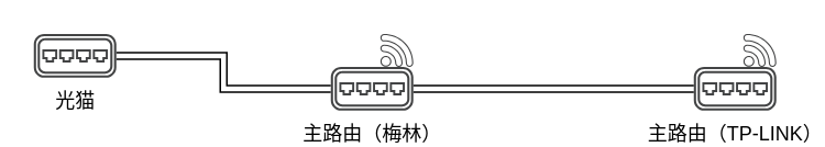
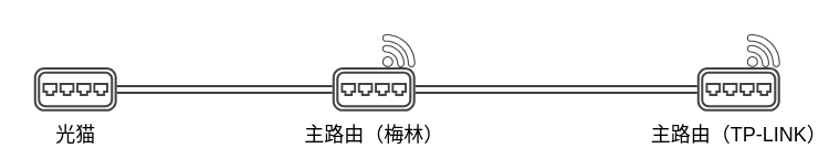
  <mxCell id="0" />
  <mxCell id="1" parent="0" />
  <mxCell id="2" value="主路由（TP-LINK）" style="pointerEvents=1;shadow=0;dashed=0;html=1;strokeColor=none;fillColor=#434445;aspect=fixed;labelPosition=center;verticalLabelPosition=bottom;verticalAlign=top;align=center;outlineConnect=0;shape=mxgraph.vvd.virtual_switch;" parent="1" vertex="1"><mxGeometry x="420" y="40" width="50" height="26.5" as="geometry" /></mxCell>
  <mxCell id="3" value="" style="pointerEvents=1;shadow=0;dashed=0;html=1;strokeColor=none;fillColor=#434445;aspect=fixed;labelPosition=center;verticalLabelPosition=bottom;verticalAlign=top;align=center;outlineConnect=0;shape=mxgraph.vvd.wi_fi;" parent="1" vertex="1"><mxGeometry x="450" y="20" width="20" height="20" as="geometry" /></mxCell>
  <mxCell id="4" style="edgeStyle=orthogonalEdgeStyle;rounded=0;orthogonalLoop=1;jettySize=auto;html=1;shape=link;" parent="1" source="6" target="2" edge="1"><mxGeometry relative="1" as="geometry" /></mxCell>
  <mxCell id="5" style="edgeStyle=orthogonalEdgeStyle;rounded=0;orthogonalLoop=1;jettySize=auto;html=1;shape=link;" parent="1" source="6" target="8" edge="1"><mxGeometry relative="1" as="geometry"><mxPoint x="70" y="53.25" as="targetPoint" /></mxGeometry></mxCell>
  <mxCell id="6" value="主路由（梅林）" style="pointerEvents=1;shadow=0;dashed=0;html=1;strokeColor=none;fillColor=#434445;aspect=fixed;labelPosition=center;verticalLabelPosition=bottom;verticalAlign=top;align=center;outlineConnect=0;shape=mxgraph.vvd.virtual_switch;" parent="1" vertex="1"><mxGeometry x="200" y="40" width="50" height="26.5" as="geometry" /></mxCell>
  <mxCell id="7" value="" style="pointerEvents=1;shadow=0;dashed=0;html=1;strokeColor=none;fillColor=#434445;aspect=fixed;labelPosition=center;verticalLabelPosition=bottom;verticalAlign=top;align=center;outlineConnect=0;shape=mxgraph.vvd.wi_fi;" parent="1" vertex="1"><mxGeometry x="230" y="20" width="20" height="20" as="geometry" /></mxCell>
- <mxCell id="8" value="光猫" style="pointerEvents=1;shadow=0;dashed=0;html=1;strokeColor=none;fillColor=#434445;aspect=fixed;labelPosition=center;verticalLabelPosition=bottom;verticalAlign=top;align=center;outlineConnect=0;shape=mxgraph.vvd.virtual_switch;" parent="1" vertex="1"><mxGeometry x="20" y="20" width="50" height="26.5" as="geometry" /></mxCell>
+ <mxCell id="8" value="光猫" style="pointerEvents=1;shadow=0;dashed=0;html=1;strokeColor=none;fillColor=#434445;aspect=fixed;labelPosition=center;verticalLabelPosition=bottom;verticalAlign=top;align=center;outlineConnect=0;shape=mxgraph.vvd.virtual_switch;" parent="1" vertex="1"><mxGeometry x="20" y="40" width="50" height="26.5" as="geometry" /></mxCell>
